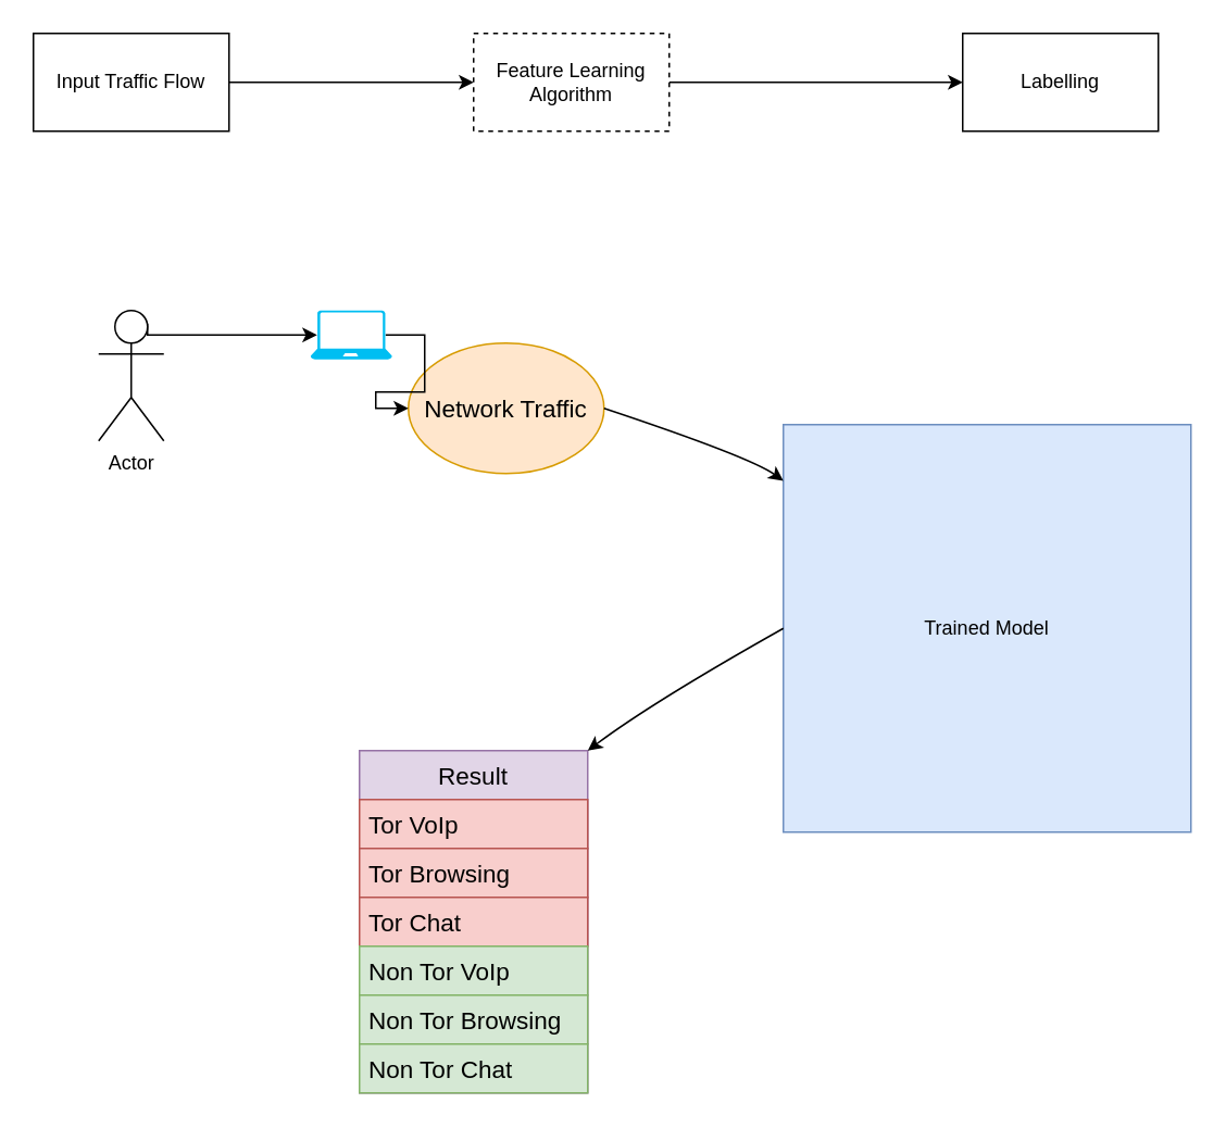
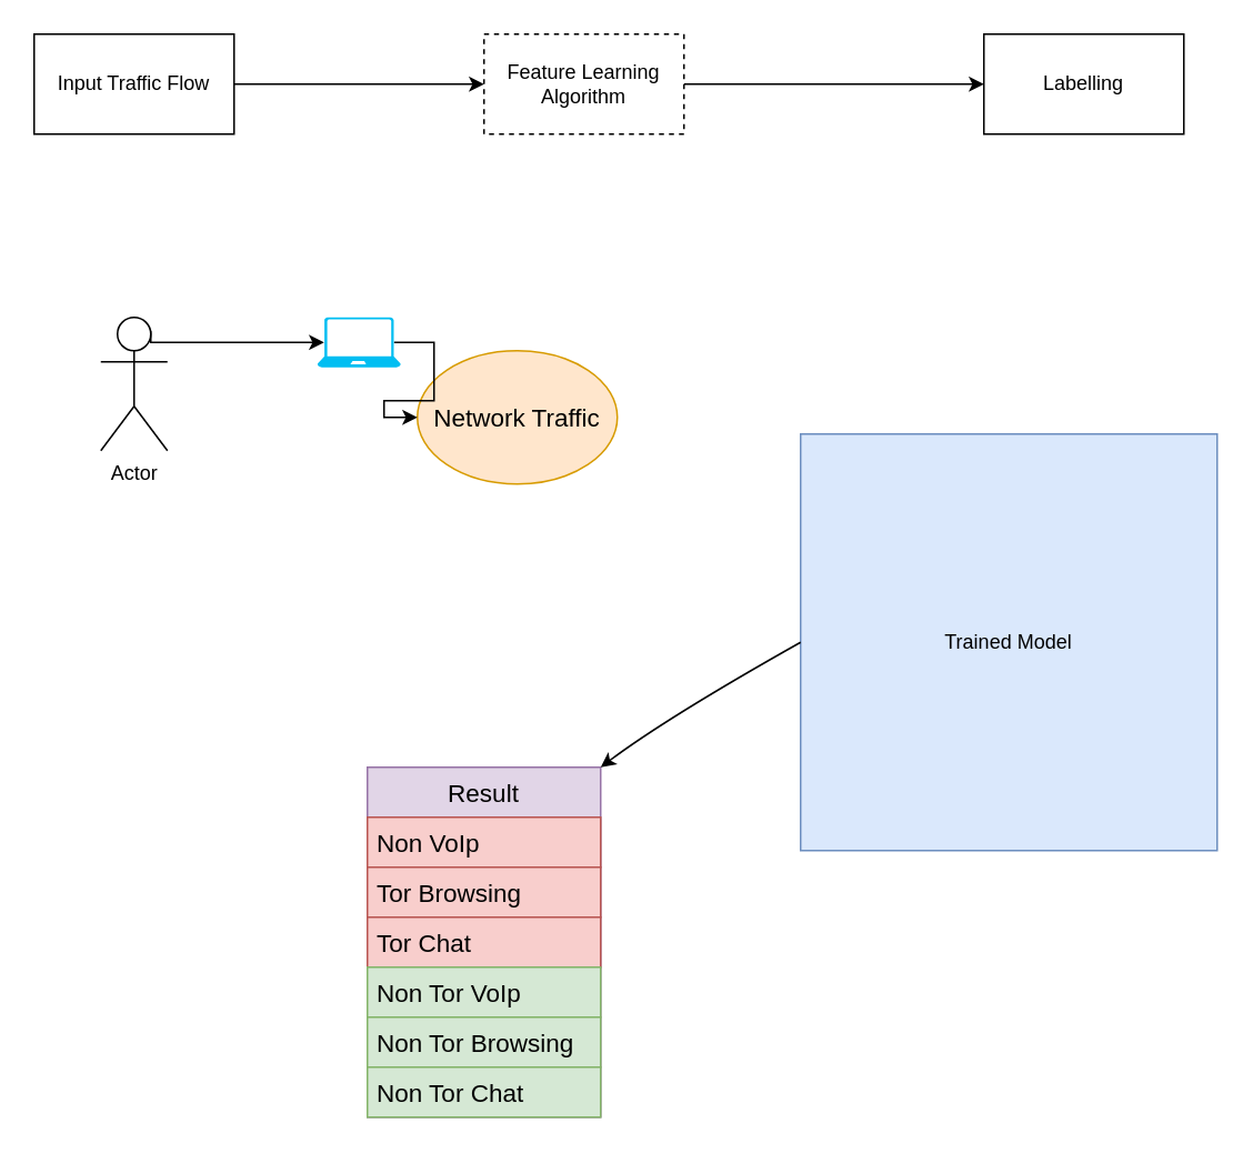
  <mxCell id="0" />
  <mxCell id="1" parent="0" />
  <mxCell id="2" style="edgeStyle=orthogonalEdgeStyle;rounded=0;orthogonalLoop=1;jettySize=auto;html=1;exitX=1;exitY=0.5;exitDx=0;exitDy=0;" edge="1" parent="1" source="3" target="5"><mxGeometry relative="1" as="geometry" /></mxCell>
  <mxCell id="3" value="Input Traffic Flow" style="rounded=0;whiteSpace=wrap;html=1;" vertex="1" parent="1"><mxGeometry x="20" y="20" width="120" height="60" as="geometry" /></mxCell>
  <mxCell id="4" style="edgeStyle=orthogonalEdgeStyle;rounded=0;orthogonalLoop=1;jettySize=auto;html=1;exitX=1;exitY=0.5;exitDx=0;exitDy=0;" edge="1" parent="1" source="5" target="6"><mxGeometry relative="1" as="geometry" /></mxCell>
  <mxCell id="5" value="Feature Learning Algorithm" style="rounded=0;whiteSpace=wrap;html=1;dashed=1;" vertex="1" parent="1"><mxGeometry x="290" y="20" width="120" height="60" as="geometry" /></mxCell>
  <mxCell id="6" value="Labelling" style="rounded=0;whiteSpace=wrap;html=1;" vertex="1" parent="1"><mxGeometry x="590" y="20" width="120" height="60" as="geometry" /></mxCell>
  <mxCell id="7" value="Trained Model" style="whiteSpace=wrap;html=1;aspect=fixed;fillColor=#dae8fc;strokeColor=#6c8ebf;" vertex="1" parent="1"><mxGeometry x="480" y="260" width="250" height="250" as="geometry" /></mxCell>
  <mxCell id="8" style="edgeStyle=orthogonalEdgeStyle;rounded=0;orthogonalLoop=1;jettySize=auto;html=1;exitX=0.75;exitY=0.1;exitDx=0;exitDy=0;exitPerimeter=0;fontSize=15;entryX=0.08;entryY=0.5;entryDx=0;entryDy=0;entryPerimeter=0;" edge="1" parent="1" source="9" target="12"><mxGeometry relative="1" as="geometry"><mxPoint x="160" y="188" as="targetPoint" /><Array as="points"><mxPoint x="90" y="205" /></Array></mxGeometry></mxCell>
  <mxCell id="9" value="Actor" style="shape=umlActor;verticalLabelPosition=bottom;verticalAlign=top;html=1;outlineConnect=0;" vertex="1" parent="1"><mxGeometry x="60" y="190" width="40" height="80" as="geometry" /></mxCell>
  <mxCell id="10" value="Network Traffic" style="ellipse;whiteSpace=wrap;html=1;fontSize=15;fillColor=#ffe6cc;strokeColor=#d79b00;" vertex="1" parent="1"><mxGeometry x="250" y="210" width="120" height="80" as="geometry" /></mxCell>
  <mxCell id="11" style="edgeStyle=orthogonalEdgeStyle;rounded=0;orthogonalLoop=1;jettySize=auto;html=1;exitX=0.92;exitY=0.5;exitDx=0;exitDy=0;exitPerimeter=0;entryX=0;entryY=0.5;entryDx=0;entryDy=0;fontSize=15;" edge="1" parent="1" source="12" target="10"><mxGeometry relative="1" as="geometry" /></mxCell>
  <mxCell id="12" value="" style="verticalLabelPosition=bottom;html=1;verticalAlign=top;align=center;strokeColor=none;fillColor=#00BEF2;shape=mxgraph.azure.laptop;pointerEvents=1;fontSize=15;" vertex="1" parent="1"><mxGeometry x="190" y="190" width="50" height="30" as="geometry" /></mxCell>
- <mxCell id="13" value="" style="curved=1;endArrow=classic;html=1;rounded=0;fontSize=15;exitX=1;exitY=0.5;exitDx=0;exitDy=0;" edge="1" parent="1" source="10" target="7"><mxGeometry width="50" height="50" relative="1" as="geometry"><mxPoint x="340" y="300" as="sourcePoint" /><mxPoint x="390" y="250" as="targetPoint" /><Array as="points"><mxPoint x="460" y="280" /></Array></mxGeometry></mxCell>
  <mxCell id="14" value="Result" style="swimlane;fontStyle=0;childLayout=stackLayout;horizontal=1;startSize=30;horizontalStack=0;resizeParent=1;resizeParentMax=0;resizeLast=0;collapsible=1;marginBottom=0;fontSize=15;fillColor=#e1d5e7;strokeColor=#9673a6;" vertex="1" parent="1"><mxGeometry x="220" y="460" width="140" height="210" as="geometry"><mxRectangle x="280" y="560" width="60" height="30" as="alternateBounds" /></mxGeometry></mxCell>
- <mxCell id="15" value="Tor VoIp" style="text;strokeColor=#b85450;fillColor=#f8cecc;align=left;verticalAlign=middle;spacingLeft=4;spacingRight=4;overflow=hidden;points=[[0,0.5],[1,0.5]];portConstraint=eastwest;rotatable=0;fontSize=15;" vertex="1" parent="14"><mxGeometry y="30" width="140" height="30" as="geometry" /></mxCell>
+ <mxCell id="15" value="Non VoIp" style="text;strokeColor=#b85450;fillColor=#f8cecc;align=left;verticalAlign=middle;spacingLeft=4;spacingRight=4;overflow=hidden;points=[[0,0.5],[1,0.5]];portConstraint=eastwest;rotatable=0;fontSize=15;" vertex="1" parent="14"><mxGeometry y="30" width="140" height="30" as="geometry" /></mxCell>
  <mxCell id="16" value="Tor Browsing" style="text;strokeColor=#b85450;fillColor=#f8cecc;align=left;verticalAlign=middle;spacingLeft=4;spacingRight=4;overflow=hidden;points=[[0,0.5],[1,0.5]];portConstraint=eastwest;rotatable=0;fontSize=15;" vertex="1" parent="14"><mxGeometry y="60" width="140" height="30" as="geometry" /></mxCell>
  <mxCell id="17" value="Tor Chat" style="text;strokeColor=#b85450;fillColor=#f8cecc;align=left;verticalAlign=middle;spacingLeft=4;spacingRight=4;overflow=hidden;points=[[0,0.5],[1,0.5]];portConstraint=eastwest;rotatable=0;fontSize=15;" vertex="1" parent="14"><mxGeometry y="90" width="140" height="30" as="geometry" /></mxCell>
  <mxCell id="18" value="Non Tor VoIp" style="text;strokeColor=#82b366;fillColor=#d5e8d4;align=left;verticalAlign=middle;spacingLeft=4;spacingRight=4;overflow=hidden;points=[[0,0.5],[1,0.5]];portConstraint=eastwest;rotatable=0;fontSize=15;" vertex="1" parent="14"><mxGeometry y="120" width="140" height="30" as="geometry" /></mxCell>
  <mxCell id="19" value="Non Tor Browsing" style="text;strokeColor=#82b366;fillColor=#d5e8d4;align=left;verticalAlign=middle;spacingLeft=4;spacingRight=4;overflow=hidden;points=[[0,0.5],[1,0.5]];portConstraint=eastwest;rotatable=0;fontSize=15;" vertex="1" parent="14"><mxGeometry y="150" width="140" height="30" as="geometry" /></mxCell>
  <mxCell id="20" value="Non Tor Chat" style="text;strokeColor=#82b366;fillColor=#d5e8d4;align=left;verticalAlign=middle;spacingLeft=4;spacingRight=4;overflow=hidden;points=[[0,0.5],[1,0.5]];portConstraint=eastwest;rotatable=0;fontSize=15;" vertex="1" parent="14"><mxGeometry y="180" width="140" height="30" as="geometry" /></mxCell>
  <mxCell id="21" value="" style="curved=1;endArrow=classic;html=1;rounded=0;fontSize=15;entryX=1;entryY=0;entryDx=0;entryDy=0;exitX=0;exitY=0.5;exitDx=0;exitDy=0;" edge="1" parent="1" source="7" target="14"><mxGeometry width="50" height="50" relative="1" as="geometry"><mxPoint x="340" y="440" as="sourcePoint" /><mxPoint x="390" y="390" as="targetPoint" /><Array as="points"><mxPoint x="400" y="430" /></Array></mxGeometry></mxCell>
